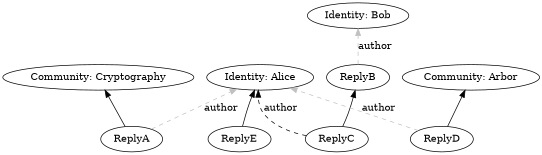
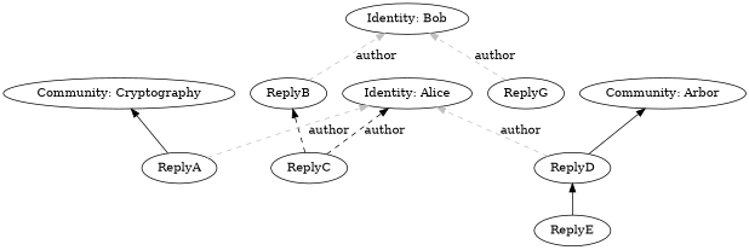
  digraph {
    rankdir=BT
    node [rank=0]
    edge [style=dashed]
    n1 [label="Identity: Alice"]
    n2 [label="Identity: Bob"]
    n3 [label="Community: Cryptography"]
    n4 [label="Community: Arbor"]
    ReplyA [rank=1]
    ReplyB [rank=1]
    ReplyC [rank=2]
    ReplyD [rank=1]
    ReplyE [rank=2]
+   ReplyG [rank=3]
    ReplyA -> n1 [color=gray label=author]
    ReplyA -> n3 [style=""]
    ReplyB -> n2 [color=gray label=author]
    ReplyC -> n1 [color=black label=author]
-   ReplyC -> ReplyB [style=""]
+   ReplyC -> ReplyB
    ReplyD -> n1 [color=gray label=author]
    ReplyD -> n4 [style=""]
-   ReplyE -> n1 [style=""]
+   ReplyE -> ReplyD [style=""]
+   ReplyG -> n2 [color=gray label=author]
  }
